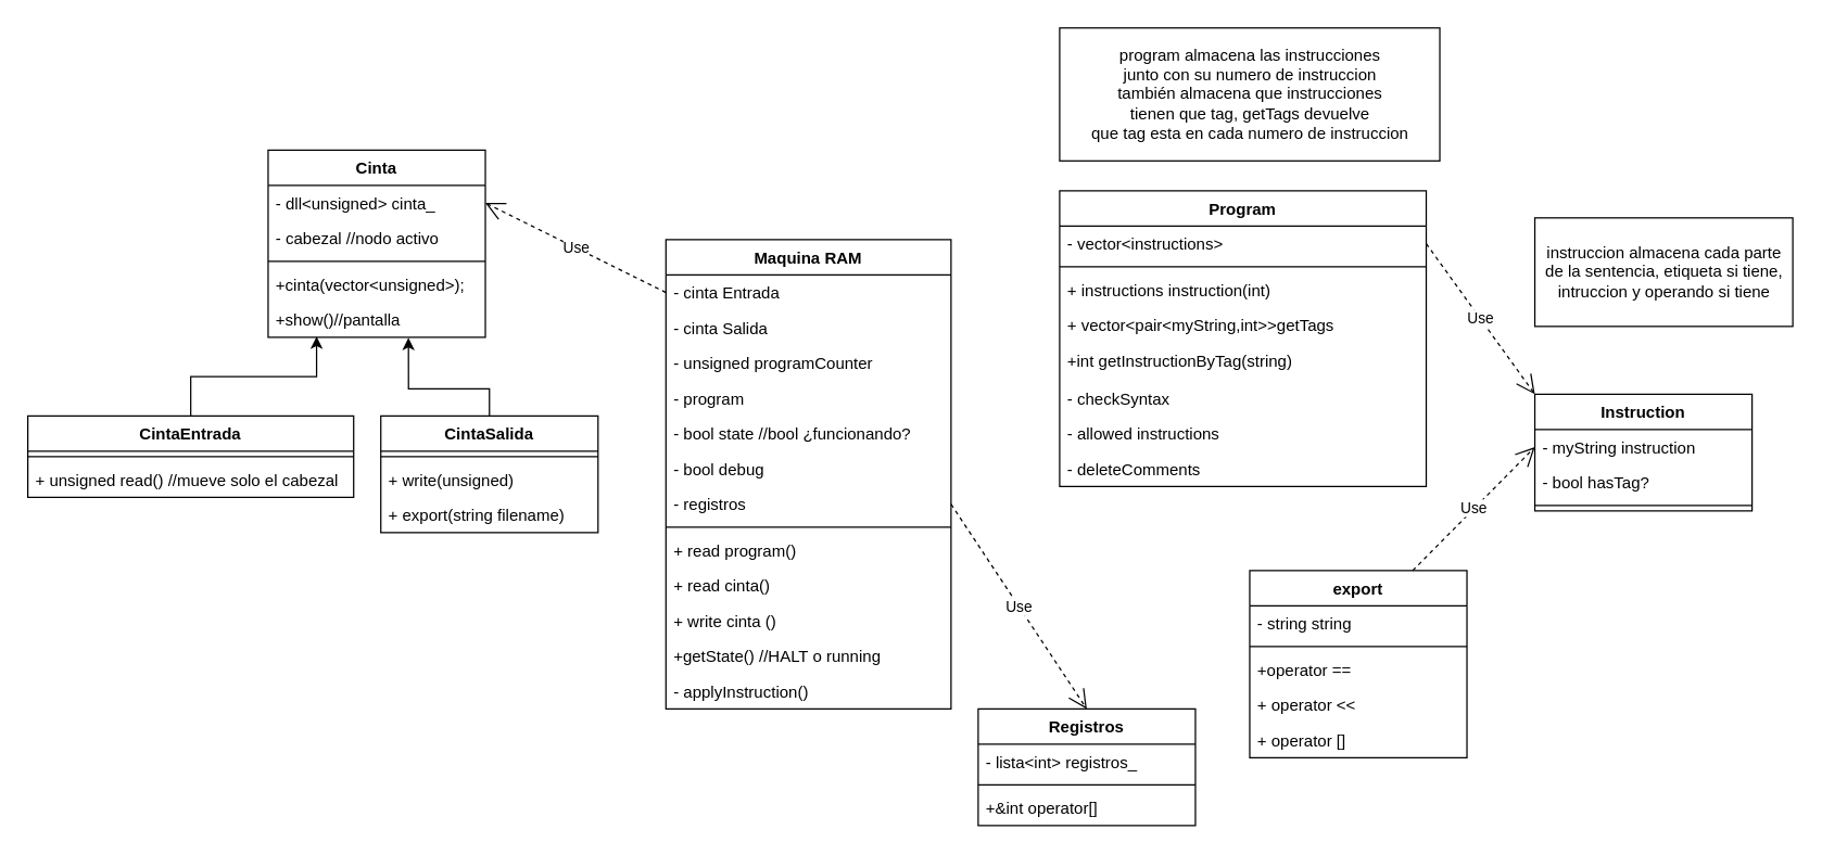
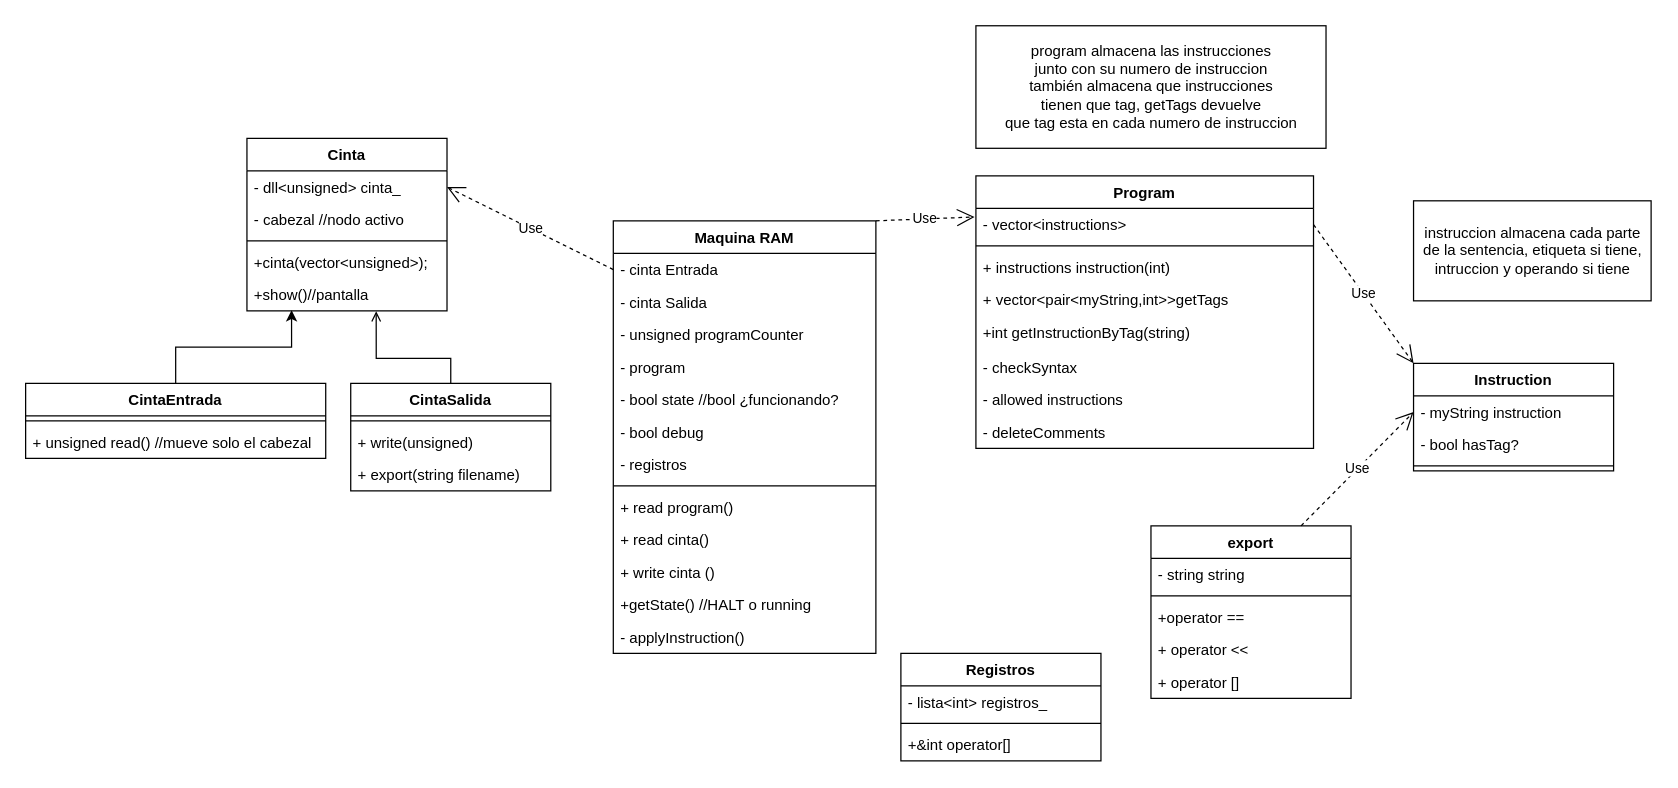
  <mxCell id="0" />
  <mxCell id="1" parent="0" />
  <mxCell id="2" value="Cinta" style="swimlane;fontStyle=1;align=center;verticalAlign=top;childLayout=stackLayout;horizontal=1;startSize=26;horizontalStack=0;resizeParent=1;resizeParentMax=0;resizeLast=0;collapsible=1;marginBottom=0;" parent="1" vertex="1"><mxGeometry x="197" y="110" width="160" height="138" as="geometry" /></mxCell>
  <mxCell id="3" value="- dll&lt;unsigned&gt; cinta_" style="text;strokeColor=none;fillColor=none;align=left;verticalAlign=top;spacingLeft=4;spacingRight=4;overflow=hidden;rotatable=0;points=[[0,0.5],[1,0.5]];portConstraint=eastwest;" parent="2" vertex="1"><mxGeometry y="26" width="160" height="26" as="geometry" /></mxCell>
  <mxCell id="4" value="- cabezal //nodo activo" style="text;strokeColor=none;fillColor=none;align=left;verticalAlign=top;spacingLeft=4;spacingRight=4;overflow=hidden;rotatable=0;points=[[0,0.5],[1,0.5]];portConstraint=eastwest;" parent="2" vertex="1"><mxGeometry y="52" width="160" height="26" as="geometry" /></mxCell>
  <mxCell id="5" value="" style="line;strokeWidth=1;fillColor=none;align=left;verticalAlign=middle;spacingTop=-1;spacingLeft=3;spacingRight=3;rotatable=0;labelPosition=right;points=[];portConstraint=eastwest;" parent="2" vertex="1"><mxGeometry y="78" width="160" height="8" as="geometry" /></mxCell>
  <mxCell id="6" value="+cinta(vector&lt;unsigned&gt;);" style="text;strokeColor=none;fillColor=none;align=left;verticalAlign=top;spacingLeft=4;spacingRight=4;overflow=hidden;rotatable=0;points=[[0,0.5],[1,0.5]];portConstraint=eastwest;" parent="2" vertex="1"><mxGeometry y="86" width="160" height="26" as="geometry" /></mxCell>
  <mxCell id="7" value="+show()//pantalla" style="text;strokeColor=none;fillColor=none;align=left;verticalAlign=top;spacingLeft=4;spacingRight=4;overflow=hidden;rotatable=0;points=[[0,0.5],[1,0.5]];portConstraint=eastwest;fontStyle=0" parent="2" vertex="1"><mxGeometry y="112" width="160" height="26" as="geometry" /></mxCell>
  <mxCell id="8" value="Maquina RAM" style="swimlane;fontStyle=1;align=center;verticalAlign=top;childLayout=stackLayout;horizontal=1;startSize=26;horizontalStack=0;resizeParent=1;resizeParentMax=0;resizeLast=0;collapsible=1;marginBottom=0;" parent="1" vertex="1"><mxGeometry x="490" y="176" width="210" height="346" as="geometry" /></mxCell>
  <mxCell id="9" value="- cinta Entrada" style="text;strokeColor=none;fillColor=none;align=left;verticalAlign=top;spacingLeft=4;spacingRight=4;overflow=hidden;rotatable=0;points=[[0,0.5],[1,0.5]];portConstraint=eastwest;" parent="8" vertex="1"><mxGeometry y="26" width="210" height="26" as="geometry" /></mxCell>
  <mxCell id="10" value="- cinta Salida" style="text;strokeColor=none;fillColor=none;align=left;verticalAlign=top;spacingLeft=4;spacingRight=4;overflow=hidden;rotatable=0;points=[[0,0.5],[1,0.5]];portConstraint=eastwest;" parent="8" vertex="1"><mxGeometry y="52" width="210" height="26" as="geometry" /></mxCell>
  <mxCell id="11" value="- unsigned programCounter" style="text;strokeColor=none;fillColor=none;align=left;verticalAlign=top;spacingLeft=4;spacingRight=4;overflow=hidden;rotatable=0;points=[[0,0.5],[1,0.5]];portConstraint=eastwest;" parent="8" vertex="1"><mxGeometry y="78" width="210" height="26" as="geometry" /></mxCell>
  <mxCell id="12" value="- program" style="text;strokeColor=none;fillColor=none;align=left;verticalAlign=top;spacingLeft=4;spacingRight=4;overflow=hidden;rotatable=0;points=[[0,0.5],[1,0.5]];portConstraint=eastwest;" parent="8" vertex="1"><mxGeometry y="104" width="210" height="26" as="geometry" /></mxCell>
  <mxCell id="13" value="- bool state //bool ¿funcionando?" style="text;strokeColor=none;fillColor=none;align=left;verticalAlign=top;spacingLeft=4;spacingRight=4;overflow=hidden;rotatable=0;points=[[0,0.5],[1,0.5]];portConstraint=eastwest;" parent="8" vertex="1"><mxGeometry y="130" width="210" height="26" as="geometry" /></mxCell>
  <mxCell id="14" value="- bool debug" style="text;strokeColor=none;fillColor=none;align=left;verticalAlign=top;spacingLeft=4;spacingRight=4;overflow=hidden;rotatable=0;points=[[0,0.5],[1,0.5]];portConstraint=eastwest;" parent="8" vertex="1"><mxGeometry y="156" width="210" height="26" as="geometry" /></mxCell>
  <mxCell id="15" value="- registros" style="text;strokeColor=none;fillColor=none;align=left;verticalAlign=top;spacingLeft=4;spacingRight=4;overflow=hidden;rotatable=0;points=[[0,0.5],[1,0.5]];portConstraint=eastwest;" parent="8" vertex="1"><mxGeometry y="182" width="210" height="26" as="geometry" /></mxCell>
  <mxCell id="16" value="" style="line;strokeWidth=1;fillColor=none;align=left;verticalAlign=middle;spacingTop=-1;spacingLeft=3;spacingRight=3;rotatable=0;labelPosition=right;points=[];portConstraint=eastwest;" parent="8" vertex="1"><mxGeometry y="208" width="210" height="8" as="geometry" /></mxCell>
  <mxCell id="17" value="+ read program()" style="text;strokeColor=none;fillColor=none;align=left;verticalAlign=top;spacingLeft=4;spacingRight=4;overflow=hidden;rotatable=0;points=[[0,0.5],[1,0.5]];portConstraint=eastwest;" parent="8" vertex="1"><mxGeometry y="216" width="210" height="26" as="geometry" /></mxCell>
  <mxCell id="18" value="+ read cinta()" style="text;strokeColor=none;fillColor=none;align=left;verticalAlign=top;spacingLeft=4;spacingRight=4;overflow=hidden;rotatable=0;points=[[0,0.5],[1,0.5]];portConstraint=eastwest;" parent="8" vertex="1"><mxGeometry y="242" width="210" height="26" as="geometry" /></mxCell>
  <mxCell id="19" value="+ write cinta ()" style="text;strokeColor=none;fillColor=none;align=left;verticalAlign=top;spacingLeft=4;spacingRight=4;overflow=hidden;rotatable=0;points=[[0,0.5],[1,0.5]];portConstraint=eastwest;" parent="8" vertex="1"><mxGeometry y="268" width="210" height="26" as="geometry" /></mxCell>
  <mxCell id="20" value="+getState() //HALT o running" style="text;strokeColor=none;fillColor=none;align=left;verticalAlign=top;spacingLeft=4;spacingRight=4;overflow=hidden;rotatable=0;points=[[0,0.5],[1,0.5]];portConstraint=eastwest;" parent="8" vertex="1"><mxGeometry y="294" width="210" height="26" as="geometry" /></mxCell>
  <mxCell id="21" value="- applyInstruction()" style="text;strokeColor=none;fillColor=none;align=left;verticalAlign=top;spacingLeft=4;spacingRight=4;overflow=hidden;rotatable=0;points=[[0,0.5],[1,0.5]];portConstraint=eastwest;" parent="8" vertex="1"><mxGeometry y="320" width="210" height="26" as="geometry" /></mxCell>
  <mxCell id="22" value="Use" style="endArrow=open;endSize=12;dashed=1;html=1;exitX=0;exitY=0.5;exitDx=0;exitDy=0;entryX=1;entryY=0.5;entryDx=0;entryDy=0;" parent="1" source="9" target="3" edge="1"><mxGeometry width="160" relative="1" as="geometry"><mxPoint x="890" y="170" as="sourcePoint" /><mxPoint x="1050" y="170" as="targetPoint" /></mxGeometry></mxCell>
  <mxCell id="23" value="Program" style="swimlane;fontStyle=1;align=center;verticalAlign=top;childLayout=stackLayout;horizontal=1;startSize=26;horizontalStack=0;resizeParent=1;resizeParentMax=0;resizeLast=0;collapsible=1;marginBottom=0;" parent="1" vertex="1"><mxGeometry x="780" y="140" width="270" height="218" as="geometry" /></mxCell>
  <mxCell id="24" value="- vector&lt;instructions&gt;" style="text;strokeColor=none;fillColor=none;align=left;verticalAlign=top;spacingLeft=4;spacingRight=4;overflow=hidden;rotatable=0;points=[[0,0.5],[1,0.5]];portConstraint=eastwest;" parent="23" vertex="1"><mxGeometry y="26" width="270" height="26" as="geometry" /></mxCell>
  <mxCell id="25" value="" style="line;strokeWidth=1;fillColor=none;align=left;verticalAlign=middle;spacingTop=-1;spacingLeft=3;spacingRight=3;rotatable=0;labelPosition=right;points=[];portConstraint=eastwest;" parent="23" vertex="1"><mxGeometry y="52" width="270" height="8" as="geometry" /></mxCell>
  <mxCell id="26" value="+ instructions instruction(int)" style="text;strokeColor=none;fillColor=none;align=left;verticalAlign=top;spacingLeft=4;spacingRight=4;overflow=hidden;rotatable=0;points=[[0,0.5],[1,0.5]];portConstraint=eastwest;" parent="23" vertex="1"><mxGeometry y="60" width="270" height="26" as="geometry" /></mxCell>
  <mxCell id="27" value="+ vector&lt;pair&lt;myString,int&gt;&gt;getTags" style="text;strokeColor=none;fillColor=none;align=left;verticalAlign=top;spacingLeft=4;spacingRight=4;overflow=hidden;rotatable=0;points=[[0,0.5],[1,0.5]];portConstraint=eastwest;" parent="23" vertex="1"><mxGeometry y="86" width="270" height="26" as="geometry" /></mxCell>
  <mxCell id="28" value="+int getInstructionByTag(string) " style="text;strokeColor=none;fillColor=none;align=left;verticalAlign=top;spacingLeft=4;spacingRight=4;overflow=hidden;rotatable=0;points=[[0,0.5],[1,0.5]];portConstraint=eastwest;" parent="23" vertex="1"><mxGeometry y="112" width="270" height="28" as="geometry" /></mxCell>
  <mxCell id="29" value="- checkSyntax" style="text;strokeColor=none;fillColor=none;align=left;verticalAlign=top;spacingLeft=4;spacingRight=4;overflow=hidden;rotatable=0;points=[[0,0.5],[1,0.5]];portConstraint=eastwest;" parent="23" vertex="1"><mxGeometry y="140" width="270" height="26" as="geometry" /></mxCell>
  <mxCell id="30" value="- allowed instructions" style="text;strokeColor=none;fillColor=none;align=left;verticalAlign=top;spacingLeft=4;spacingRight=4;overflow=hidden;rotatable=0;points=[[0,0.5],[1,0.5]];portConstraint=eastwest;" parent="23" vertex="1"><mxGeometry y="166" width="270" height="26" as="geometry" /></mxCell>
  <mxCell id="31" value="- deleteComments" style="text;strokeColor=none;fillColor=none;align=left;verticalAlign=top;spacingLeft=4;spacingRight=4;overflow=hidden;rotatable=0;points=[[0,0.5],[1,0.5]];portConstraint=eastwest;" parent="23" vertex="1"><mxGeometry y="192" width="270" height="26" as="geometry" /></mxCell>
+ <mxCell id="32" value="Use" style="endArrow=open;endSize=12;dashed=1;html=1;exitX=1;exitY=0;exitDx=0;exitDy=0;entryX=-0.004;entryY=0.151;entryDx=0;entryDy=0;entryPerimeter=0;" parent="1" source="8" target="23" edge="1"><mxGeometry width="160" relative="1" as="geometry"><mxPoint x="660" y="180" as="sourcePoint" /><mxPoint x="750" y="73" as="targetPoint" /></mxGeometry></mxCell>
  <mxCell id="33" value="Instruction" style="swimlane;fontStyle=1;align=center;verticalAlign=top;childLayout=stackLayout;horizontal=1;startSize=26;horizontalStack=0;resizeParent=1;resizeParentMax=0;resizeLast=0;collapsible=1;marginBottom=0;" parent="1" vertex="1"><mxGeometry x="1130" y="290" width="160" height="86" as="geometry" /></mxCell>
  <mxCell id="34" value="- myString instruction" style="text;strokeColor=none;fillColor=none;align=left;verticalAlign=top;spacingLeft=4;spacingRight=4;overflow=hidden;rotatable=0;points=[[0,0.5],[1,0.5]];portConstraint=eastwest;" parent="33" vertex="1"><mxGeometry y="26" width="160" height="26" as="geometry" /></mxCell>
  <mxCell id="35" value="- bool hasTag?" style="text;strokeColor=none;fillColor=none;align=left;verticalAlign=top;spacingLeft=4;spacingRight=4;overflow=hidden;rotatable=0;points=[[0,0.5],[1,0.5]];portConstraint=eastwest;" parent="33" vertex="1"><mxGeometry y="52" width="160" height="26" as="geometry" /></mxCell>
  <mxCell id="36" value="" style="line;strokeWidth=1;fillColor=none;align=left;verticalAlign=middle;spacingTop=-1;spacingLeft=3;spacingRight=3;rotatable=0;labelPosition=right;points=[];portConstraint=eastwest;" parent="33" vertex="1"><mxGeometry y="78" width="160" height="8" as="geometry" /></mxCell>
  <mxCell id="37" value="&lt;div&gt;instruccion almacena cada parte&lt;/div&gt;&lt;div&gt;de la sentencia, etiqueta si tiene,&lt;/div&gt;&lt;div&gt;intruccion y operando si tiene&lt;/div&gt;" style="html=1;" parent="1" vertex="1"><mxGeometry x="1130" y="160" width="190" height="80" as="geometry" /></mxCell>
  <mxCell id="38" value="export" style="swimlane;fontStyle=1;align=center;verticalAlign=top;childLayout=stackLayout;horizontal=1;startSize=26;horizontalStack=0;resizeParent=1;resizeParentMax=0;resizeLast=0;collapsible=1;marginBottom=0;" parent="1" vertex="1"><mxGeometry x="920" y="420" width="160" height="138" as="geometry" /></mxCell>
  <mxCell id="39" value="- string string" style="text;strokeColor=none;fillColor=none;align=left;verticalAlign=top;spacingLeft=4;spacingRight=4;overflow=hidden;rotatable=0;points=[[0,0.5],[1,0.5]];portConstraint=eastwest;" parent="38" vertex="1"><mxGeometry y="26" width="160" height="26" as="geometry" /></mxCell>
  <mxCell id="40" value="" style="line;strokeWidth=1;fillColor=none;align=left;verticalAlign=middle;spacingTop=-1;spacingLeft=3;spacingRight=3;rotatable=0;labelPosition=right;points=[];portConstraint=eastwest;" parent="38" vertex="1"><mxGeometry y="52" width="160" height="8" as="geometry" /></mxCell>
  <mxCell id="41" value="+operator == " style="text;strokeColor=none;fillColor=none;align=left;verticalAlign=top;spacingLeft=4;spacingRight=4;overflow=hidden;rotatable=0;points=[[0,0.5],[1,0.5]];portConstraint=eastwest;" parent="38" vertex="1"><mxGeometry y="60" width="160" height="26" as="geometry" /></mxCell>
  <mxCell id="42" value="+ operator &lt;&lt;" style="text;strokeColor=none;fillColor=none;align=left;verticalAlign=top;spacingLeft=4;spacingRight=4;overflow=hidden;rotatable=0;points=[[0,0.5],[1,0.5]];portConstraint=eastwest;" parent="38" vertex="1"><mxGeometry y="86" width="160" height="26" as="geometry" /></mxCell>
  <mxCell id="43" value="+ operator []" style="text;strokeColor=none;fillColor=none;align=left;verticalAlign=top;spacingLeft=4;spacingRight=4;overflow=hidden;rotatable=0;points=[[0,0.5],[1,0.5]];portConstraint=eastwest;" parent="38" vertex="1"><mxGeometry y="112" width="160" height="26" as="geometry" /></mxCell>
  <mxCell id="44" value="&lt;div&gt;program almacena las instrucciones&lt;/div&gt;&lt;div&gt;junto con su numero de instruccion&lt;/div&gt;&lt;div&gt;también almacena que instrucciones&lt;/div&gt;&lt;div&gt;tienen que tag, getTags devuelve&lt;/div&gt;&lt;div&gt;que tag esta en cada numero de instruccion&lt;/div&gt;" style="html=1;" parent="1" vertex="1"><mxGeometry x="780" y="20" width="280" height="98" as="geometry" /></mxCell>
  <mxCell id="45" value="Use" style="endArrow=open;endSize=12;dashed=1;html=1;exitX=1;exitY=0.5;exitDx=0;exitDy=0;entryX=0;entryY=0;entryDx=0;entryDy=0;" parent="1" source="24" target="33" edge="1"><mxGeometry width="160" relative="1" as="geometry"><mxPoint x="700" y="180" as="sourcePoint" /><mxPoint x="859.08" y="146.912" as="targetPoint" /></mxGeometry></mxCell>
  <mxCell id="46" style="edgeStyle=orthogonalEdgeStyle;rounded=0;orthogonalLoop=1;jettySize=auto;html=1;exitX=0.5;exitY=0;exitDx=0;exitDy=0;entryX=0.223;entryY=0.98;entryDx=0;entryDy=0;entryPerimeter=0;" parent="1" source="47" target="7" edge="1"><mxGeometry relative="1" as="geometry" /></mxCell>
  <mxCell id="47" value="CintaEntrada" style="swimlane;fontStyle=1;align=center;verticalAlign=top;childLayout=stackLayout;horizontal=1;startSize=26;horizontalStack=0;resizeParent=1;resizeParentMax=0;resizeLast=0;collapsible=1;marginBottom=0;" parent="1" vertex="1"><mxGeometry x="20" y="306" width="240" height="60" as="geometry" /></mxCell>
  <mxCell id="48" value="" style="line;strokeWidth=1;fillColor=none;align=left;verticalAlign=middle;spacingTop=-1;spacingLeft=3;spacingRight=3;rotatable=0;labelPosition=right;points=[];portConstraint=eastwest;" parent="47" vertex="1"><mxGeometry y="26" width="240" height="8" as="geometry" /></mxCell>
  <mxCell id="49" value="+ unsigned read() //mueve solo el cabezal" style="text;strokeColor=none;fillColor=none;align=left;verticalAlign=top;spacingLeft=4;spacingRight=4;overflow=hidden;rotatable=0;points=[[0,0.5],[1,0.5]];portConstraint=eastwest;" parent="47" vertex="1"><mxGeometry y="34" width="240" height="26" as="geometry" /></mxCell>
- <mxCell id="50" style="edgeStyle=orthogonalEdgeStyle;rounded=0;orthogonalLoop=1;jettySize=auto;html=1;exitX=0.5;exitY=0;exitDx=0;exitDy=0;entryX=0.646;entryY=1.016;entryDx=0;entryDy=0;entryPerimeter=0;" parent="1" source="51" target="7" edge="1"><mxGeometry relative="1" as="geometry"><Array as="points"><mxPoint x="360" y="286" /><mxPoint x="300" y="286" /><mxPoint x="300" y="248" /></Array></mxGeometry></mxCell>
+ <mxCell id="50" style="edgeStyle=orthogonalEdgeStyle;rounded=0;orthogonalLoop=1;jettySize=auto;html=1;exitX=0.5;exitY=0;exitDx=0;exitDy=0;entryX=0.646;entryY=1.016;entryDx=0;entryDy=0;entryPerimeter=0;endArrow=open;" parent="1" source="51" target="7" edge="1"><mxGeometry relative="1" as="geometry"><Array as="points"><mxPoint x="360" y="286" /><mxPoint x="300" y="286" /><mxPoint x="300" y="248" /></Array></mxGeometry></mxCell>
  <mxCell id="51" value="CintaSalida" style="swimlane;fontStyle=1;align=center;verticalAlign=top;childLayout=stackLayout;horizontal=1;startSize=26;horizontalStack=0;resizeParent=1;resizeParentMax=0;resizeLast=0;collapsible=1;marginBottom=0;" parent="1" vertex="1"><mxGeometry x="280" y="306" width="160" height="86" as="geometry" /></mxCell>
  <mxCell id="52" value="" style="line;strokeWidth=1;fillColor=none;align=left;verticalAlign=middle;spacingTop=-1;spacingLeft=3;spacingRight=3;rotatable=0;labelPosition=right;points=[];portConstraint=eastwest;" parent="51" vertex="1"><mxGeometry y="26" width="160" height="8" as="geometry" /></mxCell>
  <mxCell id="53" value="+ write(unsigned)" style="text;strokeColor=none;fillColor=none;align=left;verticalAlign=top;spacingLeft=4;spacingRight=4;overflow=hidden;rotatable=0;points=[[0,0.5],[1,0.5]];portConstraint=eastwest;" parent="51" vertex="1"><mxGeometry y="34" width="160" height="26" as="geometry" /></mxCell>
  <mxCell id="54" value="+ export(string filename)" style="text;strokeColor=none;fillColor=none;align=left;verticalAlign=top;spacingLeft=4;spacingRight=4;overflow=hidden;rotatable=0;points=[[0,0.5],[1,0.5]];portConstraint=eastwest;" parent="51" vertex="1"><mxGeometry y="60" width="160" height="26" as="geometry" /></mxCell>
  <mxCell id="55" value="Use" style="endArrow=open;endSize=12;dashed=1;html=1;exitX=0.75;exitY=0;exitDx=0;exitDy=0;entryX=0;entryY=0.5;entryDx=0;entryDy=0;" parent="1" source="38" target="34" edge="1"><mxGeometry width="160" relative="1" as="geometry"><mxPoint x="1060" y="189" as="sourcePoint" /><mxPoint x="1120" y="258" as="targetPoint" /><Array as="points" /></mxGeometry></mxCell>
  <mxCell id="56" value="Registros" style="swimlane;fontStyle=1;align=center;verticalAlign=top;childLayout=stackLayout;horizontal=1;startSize=26;horizontalStack=0;resizeParent=1;resizeParentMax=0;resizeLast=0;collapsible=1;marginBottom=0;" vertex="1" parent="1"><mxGeometry x="720" y="522" width="160" height="86" as="geometry" /></mxCell>
  <mxCell id="57" value="- lista&lt;int&gt; registros_" style="text;strokeColor=none;fillColor=none;align=left;verticalAlign=top;spacingLeft=4;spacingRight=4;overflow=hidden;rotatable=0;points=[[0,0.5],[1,0.5]];portConstraint=eastwest;" vertex="1" parent="56"><mxGeometry y="26" width="160" height="26" as="geometry" /></mxCell>
  <mxCell id="58" value="" style="line;strokeWidth=1;fillColor=none;align=left;verticalAlign=middle;spacingTop=-1;spacingLeft=3;spacingRight=3;rotatable=0;labelPosition=right;points=[];portConstraint=eastwest;" vertex="1" parent="56"><mxGeometry y="52" width="160" height="8" as="geometry" /></mxCell>
  <mxCell id="59" value="+&amp;int operator[]" style="text;strokeColor=none;fillColor=none;align=left;verticalAlign=top;spacingLeft=4;spacingRight=4;overflow=hidden;rotatable=0;points=[[0,0.5],[1,0.5]];portConstraint=eastwest;" vertex="1" parent="56"><mxGeometry y="60" width="160" height="26" as="geometry" /></mxCell>
- <mxCell id="60" value="Use" style="endArrow=open;endSize=12;dashed=1;html=1;exitX=1;exitY=0.5;exitDx=0;exitDy=0;entryX=0.5;entryY=0;entryDx=0;entryDy=0;" edge="1" parent="1" source="15" target="56"><mxGeometry width="160" relative="1" as="geometry"><mxPoint x="710" y="186" as="sourcePoint" /><mxPoint x="788.92" y="182.918" as="targetPoint" /></mxGeometry></mxCell>
